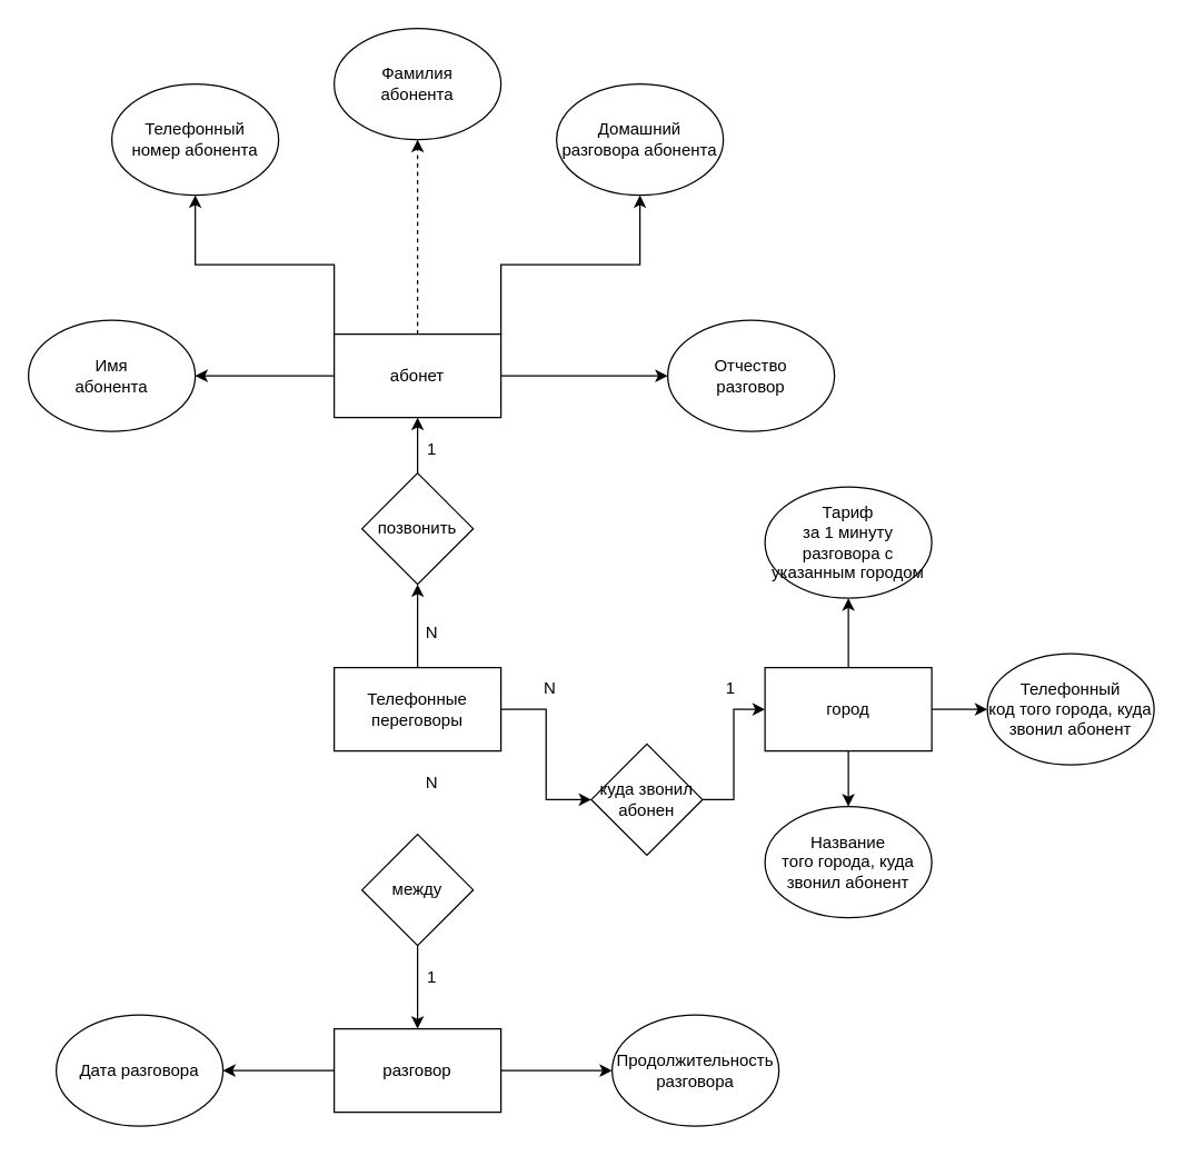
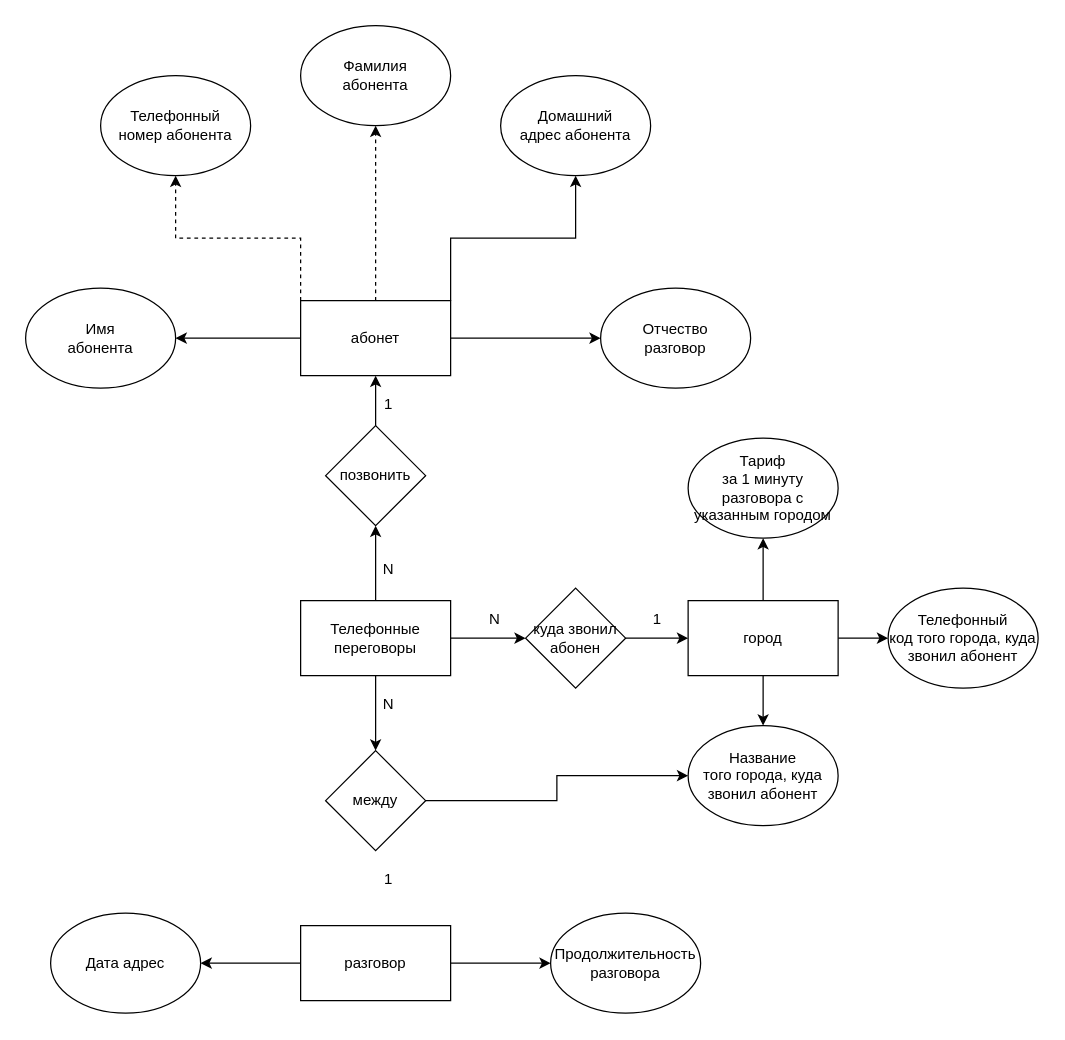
  <mxCell id="0" />
  <mxCell id="1" parent="0" />
+ <mxCell id="2" value="" style="edgeStyle=orthogonalEdgeStyle;rounded=0;orthogonalLoop=1;jettySize=auto;html=1;" edge="1" parent="1" source="5" target="7"><mxGeometry relative="1" as="geometry" /></mxCell>
  <mxCell id="3" value="" style="edgeStyle=orthogonalEdgeStyle;rounded=0;orthogonalLoop=1;jettySize=auto;html=1;" edge="1" parent="1" source="5" target="10"><mxGeometry relative="1" as="geometry" /></mxCell>
  <mxCell id="4" style="edgeStyle=orthogonalEdgeStyle;rounded=0;orthogonalLoop=1;jettySize=auto;html=1;" edge="1" parent="1" source="5" target="36"><mxGeometry relative="1" as="geometry" /></mxCell>
  <mxCell id="5" value="Телефонные&lt;br/&gt;переговоры" style="rounded=0;whiteSpace=wrap;html=1;" vertex="1" parent="1"><mxGeometry x="240" y="480" width="120" height="60" as="geometry" /></mxCell>
- <mxCell id="6" value="" style="edgeStyle=orthogonalEdgeStyle;rounded=0;orthogonalLoop=1;jettySize=auto;html=1;" edge="1" parent="1" source="7" target="19"><mxGeometry relative="1" as="geometry" /></mxCell>
+ <mxCell id="6" value="" style="edgeStyle=orthogonalEdgeStyle;rounded=0;orthogonalLoop=1;jettySize=auto;html=1;" edge="1" parent="1" source="7" target="27"><mxGeometry relative="1" as="geometry" /></mxCell>
  <mxCell id="7" value="между" style="rhombus;whiteSpace=wrap;html=1;rounded=0;" vertex="1" parent="1"><mxGeometry x="260" y="600" width="80" height="80" as="geometry" /></mxCell>
  <mxCell id="8" value="" style="edgeStyle=orthogonalEdgeStyle;rounded=0;orthogonalLoop=1;jettySize=auto;html=1;" edge="1" parent="1" source="10" target="16"><mxGeometry relative="1" as="geometry" /></mxCell>
  <mxCell id="9" value="" style="edgeStyle=orthogonalEdgeStyle;rounded=0;orthogonalLoop=1;jettySize=auto;html=1;exitX=1;exitY=0.5;exitDx=0;exitDy=0;" edge="1" parent="1" source="36" target="31"><mxGeometry relative="1" as="geometry" /></mxCell>
  <mxCell id="10" value="позвонить" style="rhombus;whiteSpace=wrap;html=1;rounded=0;" vertex="1" parent="1"><mxGeometry x="260" y="340" width="80" height="80" as="geometry" /></mxCell>
  <mxCell id="11" value="" style="edgeStyle=orthogonalEdgeStyle;rounded=0;orthogonalLoop=1;jettySize=auto;html=1;" edge="1" parent="1" source="16" target="20"><mxGeometry relative="1" as="geometry"><mxPoint x="140" y="210" as="targetPoint" /></mxGeometry></mxCell>
  <mxCell id="12" value="" style="edgeStyle=orthogonalEdgeStyle;rounded=0;orthogonalLoop=1;jettySize=auto;html=1;entryX=0;entryY=0.5;entryDx=0;entryDy=0;" edge="1" parent="1" source="16" target="21"><mxGeometry relative="1" as="geometry"><mxPoint x="460" y="210" as="targetPoint" /></mxGeometry></mxCell>
  <mxCell id="13" value="" style="edgeStyle=orthogonalEdgeStyle;rounded=0;orthogonalLoop=1;jettySize=auto;html=1;dashed=1;" edge="1" parent="1" source="16" target="22"><mxGeometry relative="1" as="geometry" /></mxCell>
- <mxCell id="14" style="edgeStyle=orthogonalEdgeStyle;rounded=0;orthogonalLoop=1;jettySize=auto;html=1;exitX=0;exitY=0;exitDx=0;exitDy=0;" edge="1" parent="1" source="16" target="23"><mxGeometry relative="1" as="geometry" /></mxCell>
+ <mxCell id="14" style="edgeStyle=orthogonalEdgeStyle;rounded=0;orthogonalLoop=1;jettySize=auto;html=1;exitX=0;exitY=0;exitDx=0;exitDy=0;dashed=1;" edge="1" parent="1" source="16" target="23"><mxGeometry relative="1" as="geometry" /></mxCell>
  <mxCell id="15" style="edgeStyle=orthogonalEdgeStyle;rounded=0;orthogonalLoop=1;jettySize=auto;html=1;exitX=1;exitY=0;exitDx=0;exitDy=0;entryX=0.5;entryY=1;entryDx=0;entryDy=0;" edge="1" parent="1" source="16" target="32"><mxGeometry relative="1" as="geometry" /></mxCell>
  <mxCell id="16" value="абонет" style="whiteSpace=wrap;html=1;rounded=0;" vertex="1" parent="1"><mxGeometry x="240" y="240" width="120" height="60" as="geometry" /></mxCell>
  <mxCell id="17" style="edgeStyle=orthogonalEdgeStyle;rounded=0;orthogonalLoop=1;jettySize=auto;html=1;exitX=0;exitY=0.5;exitDx=0;exitDy=0;entryX=1;entryY=0.5;entryDx=0;entryDy=0;" edge="1" parent="1" source="19" target="25"><mxGeometry relative="1" as="geometry" /></mxCell>
  <mxCell id="18" style="edgeStyle=orthogonalEdgeStyle;rounded=0;orthogonalLoop=1;jettySize=auto;html=1;exitX=1;exitY=0.5;exitDx=0;exitDy=0;entryX=0;entryY=0.5;entryDx=0;entryDy=0;" edge="1" parent="1" source="19" target="26"><mxGeometry relative="1" as="geometry" /></mxCell>
  <mxCell id="19" value="разговор" style="whiteSpace=wrap;html=1;rounded=0;" vertex="1" parent="1"><mxGeometry x="240" y="740" width="120" height="60" as="geometry" /></mxCell>
  <mxCell id="20" value="Имя&lt;br/&gt;абонента" style="ellipse;whiteSpace=wrap;html=1;" vertex="1" parent="1"><mxGeometry x="20" y="230" width="120" height="80" as="geometry" /></mxCell>
  <mxCell id="21" value="Отчество&lt;br/&gt;разговор" style="ellipse;whiteSpace=wrap;html=1;" vertex="1" parent="1"><mxGeometry x="480" y="230" width="120" height="80" as="geometry" /></mxCell>
  <mxCell id="22" value="Фамилия&lt;br/&gt;абонента" style="ellipse;whiteSpace=wrap;html=1;" vertex="1" parent="1"><mxGeometry x="240" y="20" width="120" height="80" as="geometry" /></mxCell>
  <mxCell id="23" value="Телефонный&lt;br/&gt;номер абонента" style="ellipse;whiteSpace=wrap;html=1;" vertex="1" parent="1"><mxGeometry x="80" y="60" width="120" height="80" as="geometry" /></mxCell>
  <mxCell id="24" value="Телефонный&lt;br/&gt;код того города, куда звонил абонент" style="ellipse;whiteSpace=wrap;html=1;" vertex="1" parent="1"><mxGeometry x="710" y="470" width="120" height="80" as="geometry" /></mxCell>
- <mxCell id="25" value="Дата разговора" style="ellipse;whiteSpace=wrap;html=1;" vertex="1" parent="1"><mxGeometry x="40" y="730" width="120" height="80" as="geometry" /></mxCell>
+ <mxCell id="25" value="Дата адрес" style="ellipse;whiteSpace=wrap;html=1;" vertex="1" parent="1"><mxGeometry x="40" y="730" width="120" height="80" as="geometry" /></mxCell>
  <mxCell id="26" value="Продолжительность&lt;br/&gt;разговора" style="ellipse;whiteSpace=wrap;html=1;" vertex="1" parent="1"><mxGeometry x="440" y="730" width="120" height="80" as="geometry" /></mxCell>
  <mxCell id="27" value="Название&lt;br/&gt;того города, куда звонил абонент" style="ellipse;whiteSpace=wrap;html=1;" vertex="1" parent="1"><mxGeometry x="550" y="580" width="120" height="80" as="geometry" /></mxCell>
  <mxCell id="28" style="edgeStyle=orthogonalEdgeStyle;rounded=0;orthogonalLoop=1;jettySize=auto;html=1;" edge="1" parent="1" source="31" target="27"><mxGeometry relative="1" as="geometry" /></mxCell>
  <mxCell id="29" style="edgeStyle=orthogonalEdgeStyle;rounded=0;orthogonalLoop=1;jettySize=auto;html=1;exitX=1;exitY=0.5;exitDx=0;exitDy=0;entryX=0;entryY=0.5;entryDx=0;entryDy=0;" edge="1" parent="1" source="31" target="24"><mxGeometry relative="1" as="geometry" /></mxCell>
  <mxCell id="30" style="edgeStyle=orthogonalEdgeStyle;rounded=0;orthogonalLoop=1;jettySize=auto;html=1;entryX=0.5;entryY=1;entryDx=0;entryDy=0;" edge="1" parent="1" source="31" target="38"><mxGeometry relative="1" as="geometry"><mxPoint x="610" y="430" as="targetPoint" /></mxGeometry></mxCell>
  <mxCell id="31" value="город" style="whiteSpace=wrap;html=1;rounded=0;" vertex="1" parent="1"><mxGeometry x="550" y="480" width="120" height="60" as="geometry" /></mxCell>
- <mxCell id="32" value="Домашний&lt;br/&gt;разговора абонента" style="ellipse;whiteSpace=wrap;html=1;" vertex="1" parent="1"><mxGeometry x="400" y="60" width="120" height="80" as="geometry" /></mxCell>
+ <mxCell id="32" value="Домашний&lt;br/&gt;адрес абонента" style="ellipse;whiteSpace=wrap;html=1;" vertex="1" parent="1"><mxGeometry x="400" y="60" width="120" height="80" as="geometry" /></mxCell>
  <mxCell id="33" value="N" style="text;html=1;align=center;verticalAlign=middle;resizable=0;points=[];autosize=1;strokeColor=none;fillColor=none;" vertex="1" parent="1"><mxGeometry x="295" y="440" width="30" height="30" as="geometry" /></mxCell>
  <mxCell id="34" value="1" style="text;html=1;align=center;verticalAlign=middle;resizable=0;points=[];autosize=1;strokeColor=none;fillColor=none;" vertex="1" parent="1"><mxGeometry x="295" y="308" width="30" height="30" as="geometry" /></mxCell>
  <mxCell id="35" value="N" style="text;html=1;align=center;verticalAlign=middle;resizable=0;points=[];autosize=1;strokeColor=none;fillColor=none;" vertex="1" parent="1"><mxGeometry x="380" y="480" width="30" height="30" as="geometry" /></mxCell>
- <mxCell id="36" value="куда звонил абонен" style="rhombus;whiteSpace=wrap;html=1;" vertex="1" parent="1"><mxGeometry x="425" y="535" width="80" height="80" as="geometry" /></mxCell>
+ <mxCell id="36" value="куда звонил абонен" style="rhombus;whiteSpace=wrap;html=1;" vertex="1" parent="1"><mxGeometry x="420" y="470" width="80" height="80" as="geometry" /></mxCell>
  <mxCell id="37" value="1" style="text;html=1;align=center;verticalAlign=middle;resizable=0;points=[];autosize=1;strokeColor=none;fillColor=none;" vertex="1" parent="1"><mxGeometry x="510" y="480" width="30" height="30" as="geometry" /></mxCell>
  <mxCell id="38" value="Тариф&lt;br/&gt;за 1 минуту разговора с указанным городом" style="ellipse;whiteSpace=wrap;html=1;" vertex="1" parent="1"><mxGeometry x="550" y="350" width="120" height="80" as="geometry" /></mxCell>
  <mxCell id="39" value="N" style="text;html=1;align=center;verticalAlign=middle;resizable=0;points=[];autosize=1;strokeColor=none;fillColor=none;" vertex="1" parent="1"><mxGeometry x="295" y="548" width="30" height="30" as="geometry" /></mxCell>
  <mxCell id="40" value="1" style="text;html=1;align=center;verticalAlign=middle;resizable=0;points=[];autosize=1;strokeColor=none;fillColor=none;" vertex="1" parent="1"><mxGeometry x="295" y="688" width="30" height="30" as="geometry" /></mxCell>
